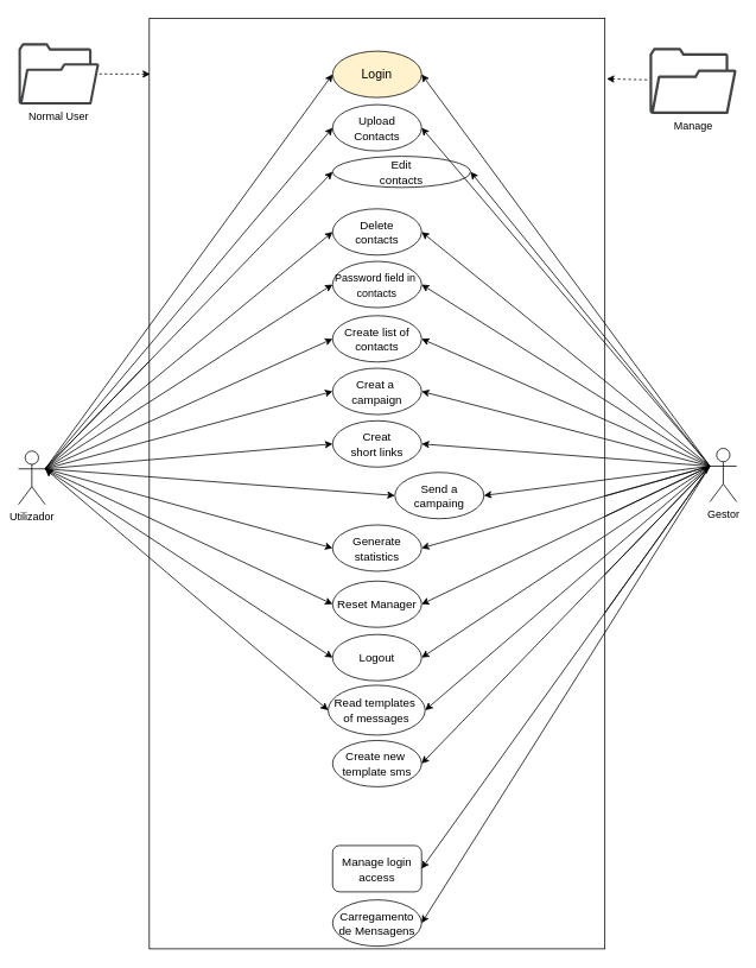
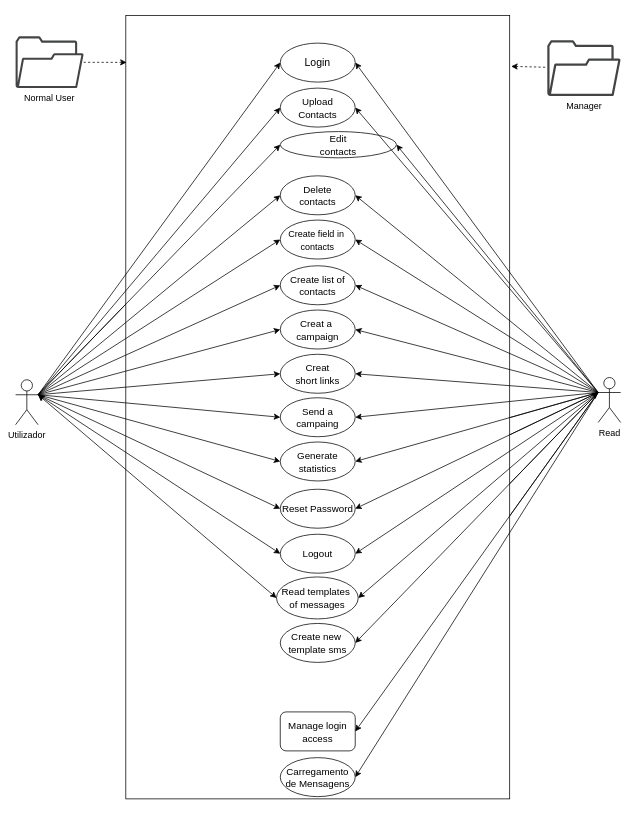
  <mxCell id="0" />
  <mxCell id="1" parent="0" />
  <mxCell id="2" style="edgeStyle=none;rounded=0;orthogonalLoop=1;jettySize=auto;html=1;exitX=1;exitY=0.333;exitDx=0;exitDy=0;exitPerimeter=0;entryX=0;entryY=0.5;entryDx=0;entryDy=0;fontSize=12;endSize=6;sourcePerimeterSpacing=20;targetPerimeterSpacing=20;" parent="1" source="3" target="12" edge="1"><mxGeometry relative="1" as="geometry" /></mxCell>
  <mxCell id="3" value="Utilizador" style="shape=umlActor;verticalLabelPosition=bottom;verticalAlign=top;html=1;outlineConnect=0;" parent="1" vertex="1"><mxGeometry x="20" y="506" width="30" height="60" as="geometry" /></mxCell>
  <mxCell id="4" style="edgeStyle=none;rounded=0;orthogonalLoop=1;jettySize=auto;html=1;exitX=0;exitY=0.333;exitDx=0;exitDy=0;exitPerimeter=0;entryX=1;entryY=0.5;entryDx=0;entryDy=0;fontSize=12;endSize=6;sourcePerimeterSpacing=20;targetPerimeterSpacing=20;" parent="1" source="8" target="22" edge="1"><mxGeometry relative="1" as="geometry" /></mxCell>
  <mxCell id="5" style="edgeStyle=none;rounded=0;orthogonalLoop=1;jettySize=auto;html=1;exitX=0;exitY=0.333;exitDx=0;exitDy=0;exitPerimeter=0;entryX=1;entryY=0.5;entryDx=0;entryDy=0;fontSize=12;endSize=6;sourcePerimeterSpacing=20;targetPerimeterSpacing=20;" parent="1" source="8" target="18" edge="1"><mxGeometry relative="1" as="geometry" /></mxCell>
  <mxCell id="6" style="edgeStyle=none;rounded=0;orthogonalLoop=1;jettySize=auto;html=1;exitX=0;exitY=0.333;exitDx=0;exitDy=0;exitPerimeter=0;entryX=1;entryY=0.5;entryDx=0;entryDy=0;fontSize=12;endSize=6;sourcePerimeterSpacing=20;targetPerimeterSpacing=20;" parent="1" source="8" target="19" edge="1"><mxGeometry relative="1" as="geometry" /></mxCell>
  <mxCell id="7" style="edgeStyle=none;rounded=0;orthogonalLoop=1;jettySize=auto;html=1;exitX=0;exitY=0.333;exitDx=0;exitDy=0;exitPerimeter=0;entryX=1;entryY=0.5;entryDx=0;entryDy=0;fontSize=12;endSize=6;sourcePerimeterSpacing=20;targetPerimeterSpacing=20;" parent="1" source="8" target="20" edge="1"><mxGeometry relative="1" as="geometry" /></mxCell>
- <mxCell id="8" value="Gestor" style="shape=umlActor;verticalLabelPosition=bottom;verticalAlign=top;html=1;outlineConnect=0;" parent="1" vertex="1"><mxGeometry x="797" y="503" width="30" height="60" as="geometry" /></mxCell>
+ <mxCell id="8" value="Read" style="shape=umlActor;verticalLabelPosition=bottom;verticalAlign=top;html=1;outlineConnect=0;" parent="1" vertex="1"><mxGeometry x="797" y="503" width="30" height="60" as="geometry" /></mxCell>
  <mxCell id="9" value="" style="rounded=0;whiteSpace=wrap;html=1;" parent="1" vertex="1"><mxGeometry x="167" y="20" width="512" height="1045" as="geometry" /></mxCell>
- <mxCell id="10" value="Login" style="ellipse;whiteSpace=wrap;html=1;fontSize=14;fillColor=#fff2cc;" parent="1" vertex="1"><mxGeometry x="373" y="57" width="100" height="52" as="geometry" /></mxCell>
+ <mxCell id="10" value="Login" style="ellipse;whiteSpace=wrap;html=1;fontSize=14;" parent="1" vertex="1"><mxGeometry x="373" y="57" width="100" height="52" as="geometry" /></mxCell>
  <mxCell id="11" value="&lt;font style=&quot;font-size: 13px;&quot;&gt;Upload &lt;br&gt;Contacts&lt;/font&gt;" style="ellipse;whiteSpace=wrap;html=1;fontSize=14;" parent="1" vertex="1"><mxGeometry x="373" y="117" width="100" height="52" as="geometry" /></mxCell>
  <mxCell id="12" value="&lt;font style=&quot;font-size: 13px;&quot;&gt;Edit&lt;br&gt;contacts&lt;/font&gt;" style="ellipse;whiteSpace=wrap;html=1;fontSize=14;" parent="1" vertex="1"><mxGeometry x="373" y="175" width="155" height="35" as="geometry" /></mxCell>
  <mxCell id="13" value="&lt;span style=&quot;font-size: 13px;&quot;&gt;Delete&lt;br&gt;contacts&lt;br&gt;&lt;/span&gt;" style="ellipse;whiteSpace=wrap;html=1;fontSize=14;" parent="1" vertex="1"><mxGeometry x="373" y="234" width="100" height="52" as="geometry" /></mxCell>
  <mxCell id="14" value="&lt;span style=&quot;font-size: 13px;&quot;&gt;Create list of&lt;br&gt;contacts&lt;br&gt;&lt;/span&gt;" style="ellipse;whiteSpace=wrap;html=1;fontSize=14;" parent="1" vertex="1"><mxGeometry x="373" y="354" width="100" height="52" as="geometry" /></mxCell>
  <mxCell id="15" value="&lt;span style=&quot;font-size: 13px;&quot;&gt;Creat a&amp;nbsp;&lt;br&gt;campaign&lt;br&gt;&lt;/span&gt;" style="ellipse;whiteSpace=wrap;html=1;fontSize=14;" parent="1" vertex="1"><mxGeometry x="373" y="413" width="100" height="52" as="geometry" /></mxCell>
- <mxCell id="16" value="&lt;span style=&quot;font-size: 13px;&quot;&gt;Send a campaing&lt;/span&gt;" style="ellipse;whiteSpace=wrap;html=1;fontSize=14;" parent="1" vertex="1"><mxGeometry x="443" y="530" width="100" height="52" as="geometry" /></mxCell>
+ <mxCell id="16" value="&lt;span style=&quot;font-size: 13px;&quot;&gt;Send a campaing&lt;/span&gt;" style="ellipse;whiteSpace=wrap;html=1;fontSize=14;" parent="1" vertex="1"><mxGeometry x="373" y="530" width="100" height="52" as="geometry" /></mxCell>
  <mxCell id="17" value="&lt;span style=&quot;font-size: 13px;&quot;&gt;Creat &lt;br&gt;short links&lt;/span&gt;" style="ellipse;whiteSpace=wrap;html=1;fontSize=14;" parent="1" vertex="1"><mxGeometry x="373" y="472" width="100" height="52" as="geometry" /></mxCell>
  <mxCell id="18" value="&lt;span style=&quot;font-size: 13px;&quot;&gt;Generate&lt;br&gt;statistics&lt;/span&gt;" style="ellipse;whiteSpace=wrap;html=1;fontSize=14;" parent="1" vertex="1"><mxGeometry x="373" y="589" width="100" height="52" as="geometry" /></mxCell>
  <mxCell id="19" value="&lt;span style=&quot;font-size: 13px;&quot;&gt;Create new&amp;nbsp;&lt;br&gt;template sms&lt;br&gt;&lt;/span&gt;" style="ellipse;whiteSpace=wrap;html=1;fontSize=14;" parent="1" vertex="1"><mxGeometry x="373" y="831" width="100" height="52" as="geometry" /></mxCell>
  <mxCell id="20" value="&lt;span style=&quot;font-size: 13px;&quot;&gt;Manage login access&lt;/span&gt;" style="whiteSpace=wrap;html=1;fontSize=14;rounded=1;" parent="1" vertex="1"><mxGeometry x="373" y="949" width="100" height="52" as="geometry" /></mxCell>
  <mxCell id="21" value="&lt;span style=&quot;font-size: 13px;&quot;&gt;Carregamento de Mensagens&lt;/span&gt;" style="ellipse;whiteSpace=wrap;html=1;fontSize=14;" parent="1" vertex="1"><mxGeometry x="373" y="1010" width="100" height="52" as="geometry" /></mxCell>
- <mxCell id="22" value="&lt;span style=&quot;font-size: 13px;&quot;&gt;Reset Manager&lt;/span&gt;" style="ellipse;whiteSpace=wrap;html=1;fontSize=14;" parent="1" vertex="1"><mxGeometry x="373" y="652" width="100" height="52" as="geometry" /></mxCell>
- <mxCell id="23" value="&lt;span style=&quot;font-size: 12px;&quot;&gt;Password field in&amp;nbsp;&lt;br&gt;contacts&lt;br&gt;&lt;/span&gt;" style="ellipse;whiteSpace=wrap;html=1;fontSize=14;" parent="1" vertex="1"><mxGeometry x="373" y="293" width="100" height="52" as="geometry" /></mxCell>
+ <mxCell id="22" value="&lt;span style=&quot;font-size: 13px;&quot;&gt;Reset Password&lt;/span&gt;" style="ellipse;whiteSpace=wrap;html=1;fontSize=14;" parent="1" vertex="1"><mxGeometry x="373" y="652" width="100" height="52" as="geometry" /></mxCell>
+ <mxCell id="23" value="&lt;span style=&quot;font-size: 12px;&quot;&gt;Create field in&amp;nbsp;&lt;br&gt;contacts&lt;br&gt;&lt;/span&gt;" style="ellipse;whiteSpace=wrap;html=1;fontSize=14;" parent="1" vertex="1"><mxGeometry x="373" y="293" width="100" height="52" as="geometry" /></mxCell>
  <mxCell id="24" style="edgeStyle=none;rounded=0;orthogonalLoop=1;jettySize=auto;html=1;exitX=1;exitY=0.333;exitDx=0;exitDy=0;exitPerimeter=0;entryX=0;entryY=0.5;entryDx=0;entryDy=0;fontSize=12;endSize=6;sourcePerimeterSpacing=20;targetPerimeterSpacing=20;" parent="1" source="3" target="12" edge="1"><mxGeometry relative="1" as="geometry" /></mxCell>
  <mxCell id="25" style="edgeStyle=none;rounded=0;orthogonalLoop=1;jettySize=auto;html=1;exitX=1;exitY=0.333;exitDx=0;exitDy=0;exitPerimeter=0;entryX=0;entryY=0.5;entryDx=0;entryDy=0;fontSize=12;endSize=6;sourcePerimeterSpacing=20;targetPerimeterSpacing=20;" parent="1" source="3" target="13" edge="1"><mxGeometry relative="1" as="geometry" /></mxCell>
  <mxCell id="26" style="edgeStyle=none;rounded=0;orthogonalLoop=1;jettySize=auto;html=1;exitX=1;exitY=0.333;exitDx=0;exitDy=0;exitPerimeter=0;entryX=0;entryY=0.5;entryDx=0;entryDy=0;fontSize=12;endSize=6;sourcePerimeterSpacing=20;targetPerimeterSpacing=20;" parent="1" source="3" target="23" edge="1"><mxGeometry relative="1" as="geometry" /></mxCell>
  <mxCell id="27" style="edgeStyle=none;rounded=0;orthogonalLoop=1;jettySize=auto;html=1;exitX=1;exitY=0.333;exitDx=0;exitDy=0;exitPerimeter=0;entryX=0;entryY=0.5;entryDx=0;entryDy=0;fontSize=12;endSize=6;sourcePerimeterSpacing=20;targetPerimeterSpacing=20;" parent="1" source="3" target="14" edge="1"><mxGeometry relative="1" as="geometry" /></mxCell>
  <mxCell id="28" style="edgeStyle=none;rounded=0;orthogonalLoop=1;jettySize=auto;html=1;exitX=1;exitY=0.333;exitDx=0;exitDy=0;exitPerimeter=0;entryX=0;entryY=0.5;entryDx=0;entryDy=0;fontSize=12;endSize=6;sourcePerimeterSpacing=20;targetPerimeterSpacing=20;" parent="1" source="3" target="15" edge="1"><mxGeometry relative="1" as="geometry" /></mxCell>
  <mxCell id="29" style="edgeStyle=none;rounded=0;orthogonalLoop=1;jettySize=auto;html=1;exitX=1;exitY=0.333;exitDx=0;exitDy=0;exitPerimeter=0;entryX=0;entryY=0.5;entryDx=0;entryDy=0;fontSize=12;endSize=6;sourcePerimeterSpacing=20;targetPerimeterSpacing=20;" parent="1" source="3" target="16" edge="1"><mxGeometry relative="1" as="geometry" /></mxCell>
  <mxCell id="30" style="edgeStyle=none;rounded=0;orthogonalLoop=1;jettySize=auto;html=1;exitX=1;exitY=0.333;exitDx=0;exitDy=0;exitPerimeter=0;entryX=0;entryY=0.5;entryDx=0;entryDy=0;fontSize=12;endSize=6;sourcePerimeterSpacing=20;targetPerimeterSpacing=20;" parent="1" source="3" target="17" edge="1"><mxGeometry relative="1" as="geometry" /></mxCell>
  <mxCell id="31" style="edgeStyle=none;rounded=0;orthogonalLoop=1;jettySize=auto;html=1;exitX=1;exitY=0.333;exitDx=0;exitDy=0;exitPerimeter=0;entryX=0;entryY=0.5;entryDx=0;entryDy=0;fontSize=12;endSize=6;sourcePerimeterSpacing=20;targetPerimeterSpacing=20;" parent="1" source="3" target="11" edge="1"><mxGeometry relative="1" as="geometry" /></mxCell>
  <mxCell id="32" style="edgeStyle=none;rounded=0;orthogonalLoop=1;jettySize=auto;html=1;exitX=1;exitY=0.333;exitDx=0;exitDy=0;exitPerimeter=0;entryX=0;entryY=0.5;entryDx=0;entryDy=0;fontSize=12;endSize=6;sourcePerimeterSpacing=20;targetPerimeterSpacing=20;" parent="1" source="3" target="10" edge="1"><mxGeometry relative="1" as="geometry" /></mxCell>
  <mxCell id="33" style="edgeStyle=none;rounded=0;orthogonalLoop=1;jettySize=auto;html=1;exitX=1;exitY=0.333;exitDx=0;exitDy=0;exitPerimeter=0;entryX=0;entryY=0.5;entryDx=0;entryDy=0;fontSize=12;endSize=6;sourcePerimeterSpacing=20;targetPerimeterSpacing=20;" parent="1" source="3" target="22" edge="1"><mxGeometry relative="1" as="geometry" /></mxCell>
  <mxCell id="34" style="edgeStyle=none;rounded=0;orthogonalLoop=1;jettySize=auto;html=1;exitX=1;exitY=0.333;exitDx=0;exitDy=0;exitPerimeter=0;entryX=0;entryY=0.5;entryDx=0;entryDy=0;fontSize=12;endSize=6;sourcePerimeterSpacing=20;targetPerimeterSpacing=20;" parent="1" source="3" target="18" edge="1"><mxGeometry relative="1" as="geometry" /></mxCell>
  <mxCell id="35" style="edgeStyle=none;rounded=0;orthogonalLoop=1;jettySize=auto;html=1;exitX=0;exitY=0.333;exitDx=0;exitDy=0;exitPerimeter=0;entryX=1;entryY=0.5;entryDx=0;entryDy=0;fontSize=12;endSize=6;sourcePerimeterSpacing=20;targetPerimeterSpacing=20;" parent="1" source="8" target="10" edge="1"><mxGeometry relative="1" as="geometry" /></mxCell>
  <mxCell id="36" style="edgeStyle=none;rounded=0;orthogonalLoop=1;jettySize=auto;html=1;exitX=0;exitY=0.333;exitDx=0;exitDy=0;exitPerimeter=0;entryX=1;entryY=0.5;entryDx=0;entryDy=0;fontSize=12;endSize=6;sourcePerimeterSpacing=20;targetPerimeterSpacing=20;" parent="1" source="8" target="11" edge="1"><mxGeometry relative="1" as="geometry" /></mxCell>
  <mxCell id="37" style="edgeStyle=none;rounded=0;orthogonalLoop=1;jettySize=auto;html=1;exitX=0;exitY=0.333;exitDx=0;exitDy=0;exitPerimeter=0;entryX=1;entryY=0.5;entryDx=0;entryDy=0;fontSize=12;endSize=6;sourcePerimeterSpacing=20;targetPerimeterSpacing=20;" parent="1" source="8" target="12" edge="1"><mxGeometry relative="1" as="geometry" /></mxCell>
  <mxCell id="38" style="edgeStyle=none;rounded=0;orthogonalLoop=1;jettySize=auto;html=1;exitX=0;exitY=0.333;exitDx=0;exitDy=0;exitPerimeter=0;entryX=1;entryY=0.5;entryDx=0;entryDy=0;fontSize=12;endSize=6;sourcePerimeterSpacing=20;targetPerimeterSpacing=20;" parent="1" source="8" target="13" edge="1"><mxGeometry relative="1" as="geometry" /></mxCell>
  <mxCell id="39" style="edgeStyle=none;rounded=0;orthogonalLoop=1;jettySize=auto;html=1;exitX=0;exitY=0.333;exitDx=0;exitDy=0;exitPerimeter=0;entryX=1;entryY=0.5;entryDx=0;entryDy=0;fontSize=12;endSize=6;sourcePerimeterSpacing=20;targetPerimeterSpacing=20;" parent="1" source="8" target="23" edge="1"><mxGeometry relative="1" as="geometry" /></mxCell>
  <mxCell id="40" style="edgeStyle=none;rounded=0;orthogonalLoop=1;jettySize=auto;html=1;exitX=0;exitY=0.333;exitDx=0;exitDy=0;exitPerimeter=0;entryX=1;entryY=0.5;entryDx=0;entryDy=0;fontSize=12;endSize=6;sourcePerimeterSpacing=20;targetPerimeterSpacing=20;" parent="1" source="8" target="14" edge="1"><mxGeometry relative="1" as="geometry" /></mxCell>
  <mxCell id="41" style="edgeStyle=none;rounded=0;orthogonalLoop=1;jettySize=auto;html=1;exitX=0;exitY=0.333;exitDx=0;exitDy=0;exitPerimeter=0;entryX=1;entryY=0.5;entryDx=0;entryDy=0;fontSize=12;endSize=6;sourcePerimeterSpacing=20;targetPerimeterSpacing=20;" parent="1" source="8" target="15" edge="1"><mxGeometry relative="1" as="geometry" /></mxCell>
  <mxCell id="42" style="edgeStyle=none;rounded=0;orthogonalLoop=1;jettySize=auto;html=1;exitX=0;exitY=0.333;exitDx=0;exitDy=0;exitPerimeter=0;entryX=1;entryY=0.5;entryDx=0;entryDy=0;fontSize=12;endSize=6;sourcePerimeterSpacing=20;targetPerimeterSpacing=20;" parent="1" source="8" target="16" edge="1"><mxGeometry relative="1" as="geometry" /></mxCell>
  <mxCell id="43" style="edgeStyle=none;rounded=0;orthogonalLoop=1;jettySize=auto;html=1;exitX=0;exitY=0.333;exitDx=0;exitDy=0;exitPerimeter=0;entryX=1;entryY=0.5;entryDx=0;entryDy=0;fontSize=12;endSize=6;sourcePerimeterSpacing=20;targetPerimeterSpacing=20;" parent="1" source="8" target="17" edge="1"><mxGeometry relative="1" as="geometry" /></mxCell>
  <mxCell id="44" style="edgeStyle=none;rounded=0;orthogonalLoop=1;jettySize=auto;html=1;exitX=0;exitY=0.333;exitDx=0;exitDy=0;exitPerimeter=0;entryX=1;entryY=0.5;entryDx=0;entryDy=0;fontSize=12;endSize=6;sourcePerimeterSpacing=20;targetPerimeterSpacing=20;" parent="1" target="22" edge="1"><mxGeometry relative="1" as="geometry"><mxPoint x="797" y="523" as="sourcePoint" /><mxPoint x="491" y="671" as="targetPoint" /></mxGeometry></mxCell>
  <mxCell id="45" style="edgeStyle=none;rounded=0;orthogonalLoop=1;jettySize=auto;html=1;exitX=0;exitY=0.333;exitDx=0;exitDy=0;exitPerimeter=0;entryX=1;entryY=0.5;entryDx=0;entryDy=0;fontSize=12;endSize=6;sourcePerimeterSpacing=20;targetPerimeterSpacing=20;" parent="1" target="18" edge="1"><mxGeometry relative="1" as="geometry"><mxPoint x="797" y="523" as="sourcePoint" /><mxPoint x="491" y="734" as="targetPoint" /></mxGeometry></mxCell>
  <mxCell id="46" style="edgeStyle=none;rounded=0;orthogonalLoop=1;jettySize=auto;html=1;exitX=0;exitY=0.333;exitDx=0;exitDy=0;exitPerimeter=0;entryX=1;entryY=0.5;entryDx=0;entryDy=0;fontSize=12;endSize=6;sourcePerimeterSpacing=20;targetPerimeterSpacing=20;" parent="1" target="19" edge="1"><mxGeometry relative="1" as="geometry"><mxPoint x="797" y="523" as="sourcePoint" /><mxPoint x="491" y="797" as="targetPoint" /></mxGeometry></mxCell>
  <mxCell id="47" style="edgeStyle=none;rounded=0;orthogonalLoop=1;jettySize=auto;html=1;exitX=0;exitY=0.333;exitDx=0;exitDy=0;exitPerimeter=0;entryX=1;entryY=0.5;entryDx=0;entryDy=0;fontSize=12;endSize=6;sourcePerimeterSpacing=20;targetPerimeterSpacing=20;" parent="1" target="20" edge="1"><mxGeometry relative="1" as="geometry"><mxPoint x="797" y="523" as="sourcePoint" /><mxPoint x="491" y="923" as="targetPoint" /></mxGeometry></mxCell>
  <mxCell id="48" style="edgeStyle=none;rounded=0;orthogonalLoop=1;jettySize=auto;html=1;exitX=0;exitY=0.333;exitDx=0;exitDy=0;exitPerimeter=0;entryX=1;entryY=0.5;entryDx=0;entryDy=0;fontSize=12;endSize=6;sourcePerimeterSpacing=20;targetPerimeterSpacing=20;" parent="1" source="8" target="21" edge="1"><mxGeometry relative="1" as="geometry" /></mxCell>
  <mxCell id="49" value="Normal User" style="sketch=0;pointerEvents=1;shadow=0;dashed=0;html=1;strokeColor=none;fillColor=#434445;aspect=fixed;labelPosition=center;verticalLabelPosition=bottom;verticalAlign=top;align=center;outlineConnect=0;shape=mxgraph.vvd.folder;" parent="1" vertex="1"><mxGeometry x="20" y="48" width="90.79" height="69" as="geometry" /></mxCell>
- <mxCell id="50" value="Manage" style="sketch=0;pointerEvents=1;shadow=0;dashed=0;html=1;strokeColor=none;fillColor=#434445;aspect=fixed;labelPosition=center;verticalLabelPosition=bottom;verticalAlign=top;align=center;outlineConnect=0;shape=mxgraph.vvd.folder;" parent="1" vertex="1"><mxGeometry x="729.16" y="53.32" width="97.84" height="74.36" as="geometry" /></mxCell>
+ <mxCell id="50" value="Manager" style="sketch=0;pointerEvents=1;shadow=0;dashed=0;html=1;strokeColor=none;fillColor=#434445;aspect=fixed;labelPosition=center;verticalLabelPosition=bottom;verticalAlign=top;align=center;outlineConnect=0;shape=mxgraph.vvd.folder;" parent="1" vertex="1"><mxGeometry x="729.16" y="53.32" width="97.84" height="74.36" as="geometry" /></mxCell>
  <mxCell id="51" value="" style="endArrow=none;dashed=1;html=1;rounded=0;startArrow=classic;startFill=1;exitX=0.002;exitY=0.06;exitDx=0;exitDy=0;exitPerimeter=0;" parent="1" source="9" target="49" edge="1"><mxGeometry width="50" height="50" relative="1" as="geometry"><mxPoint x="446" y="205" as="sourcePoint" /><mxPoint x="396" y="255" as="targetPoint" /></mxGeometry></mxCell>
  <mxCell id="52" value="" style="endArrow=none;dashed=1;html=1;rounded=0;startArrow=classic;startFill=1;" parent="1" target="50" edge="1"><mxGeometry width="50" height="50" relative="1" as="geometry"><mxPoint x="681" y="88" as="sourcePoint" /><mxPoint x="120.79" y="92.588" as="targetPoint" /></mxGeometry></mxCell>
  <mxCell id="53" value="&lt;span style=&quot;font-size: 13px;&quot;&gt;Read templates&amp;nbsp;&lt;br&gt;of messages&lt;br&gt;&lt;/span&gt;" style="ellipse;whiteSpace=wrap;html=1;fontSize=14;" parent="1" vertex="1"><mxGeometry x="368" y="769" width="109" height="56" as="geometry" /></mxCell>
  <mxCell id="54" style="rounded=0;orthogonalLoop=1;jettySize=auto;html=1;exitX=1;exitY=0.333;exitDx=0;exitDy=0;exitPerimeter=0;entryX=0;entryY=0.5;entryDx=0;entryDy=0;startArrow=classic;startFill=1;" parent="1" source="3" target="53" edge="1"><mxGeometry relative="1" as="geometry" /></mxCell>
  <mxCell id="55" style="edgeStyle=none;rounded=0;orthogonalLoop=1;jettySize=auto;html=1;exitX=0;exitY=0.333;exitDx=0;exitDy=0;exitPerimeter=0;entryX=1;entryY=0.5;entryDx=0;entryDy=0;startArrow=classic;startFill=1;" parent="1" source="8" target="53" edge="1"><mxGeometry relative="1" as="geometry" /></mxCell>
  <mxCell id="56" value="&lt;span style=&quot;font-size: 13px;&quot;&gt;Logout&lt;/span&gt;" style="ellipse;whiteSpace=wrap;html=1;fontSize=14;" parent="1" vertex="1"><mxGeometry x="373" y="712" width="100" height="52" as="geometry" /></mxCell>
  <mxCell id="57" style="edgeStyle=none;rounded=0;orthogonalLoop=1;jettySize=auto;html=1;exitX=1;exitY=0.333;exitDx=0;exitDy=0;exitPerimeter=0;entryX=0;entryY=0.5;entryDx=0;entryDy=0;startArrow=classic;startFill=1;" parent="1" source="3" target="56" edge="1"><mxGeometry relative="1" as="geometry" /></mxCell>
  <mxCell id="58" style="edgeStyle=none;rounded=0;orthogonalLoop=1;jettySize=auto;html=1;exitX=0;exitY=0.333;exitDx=0;exitDy=0;exitPerimeter=0;entryX=1;entryY=0.5;entryDx=0;entryDy=0;startArrow=classic;startFill=1;" parent="1" source="8" target="56" edge="1"><mxGeometry relative="1" as="geometry" /></mxCell>
